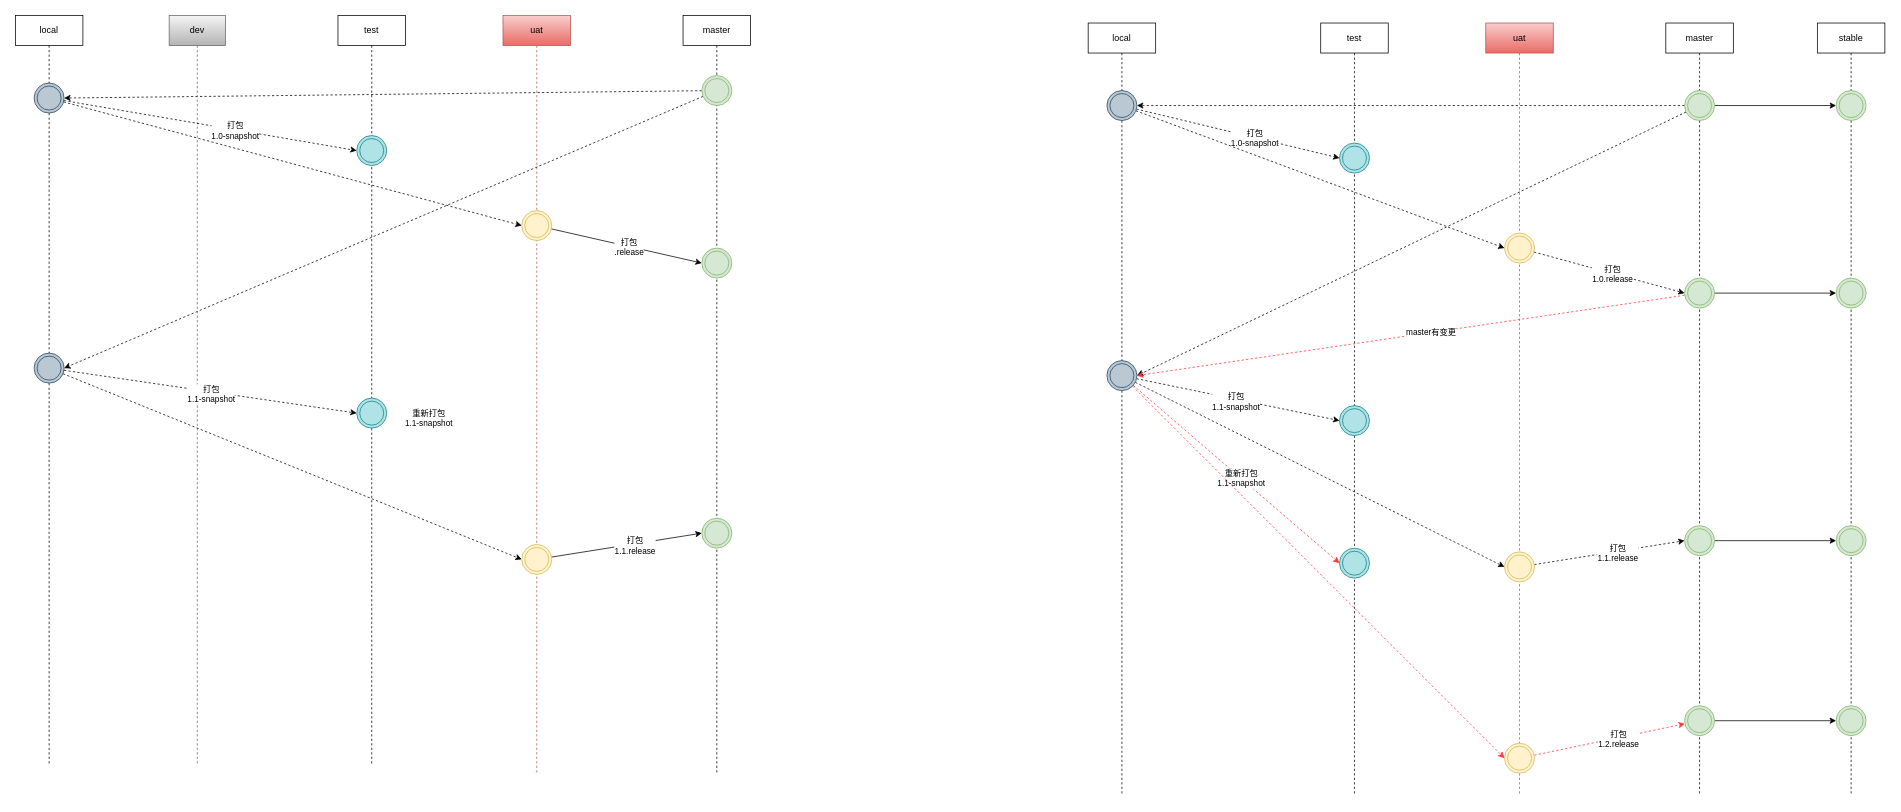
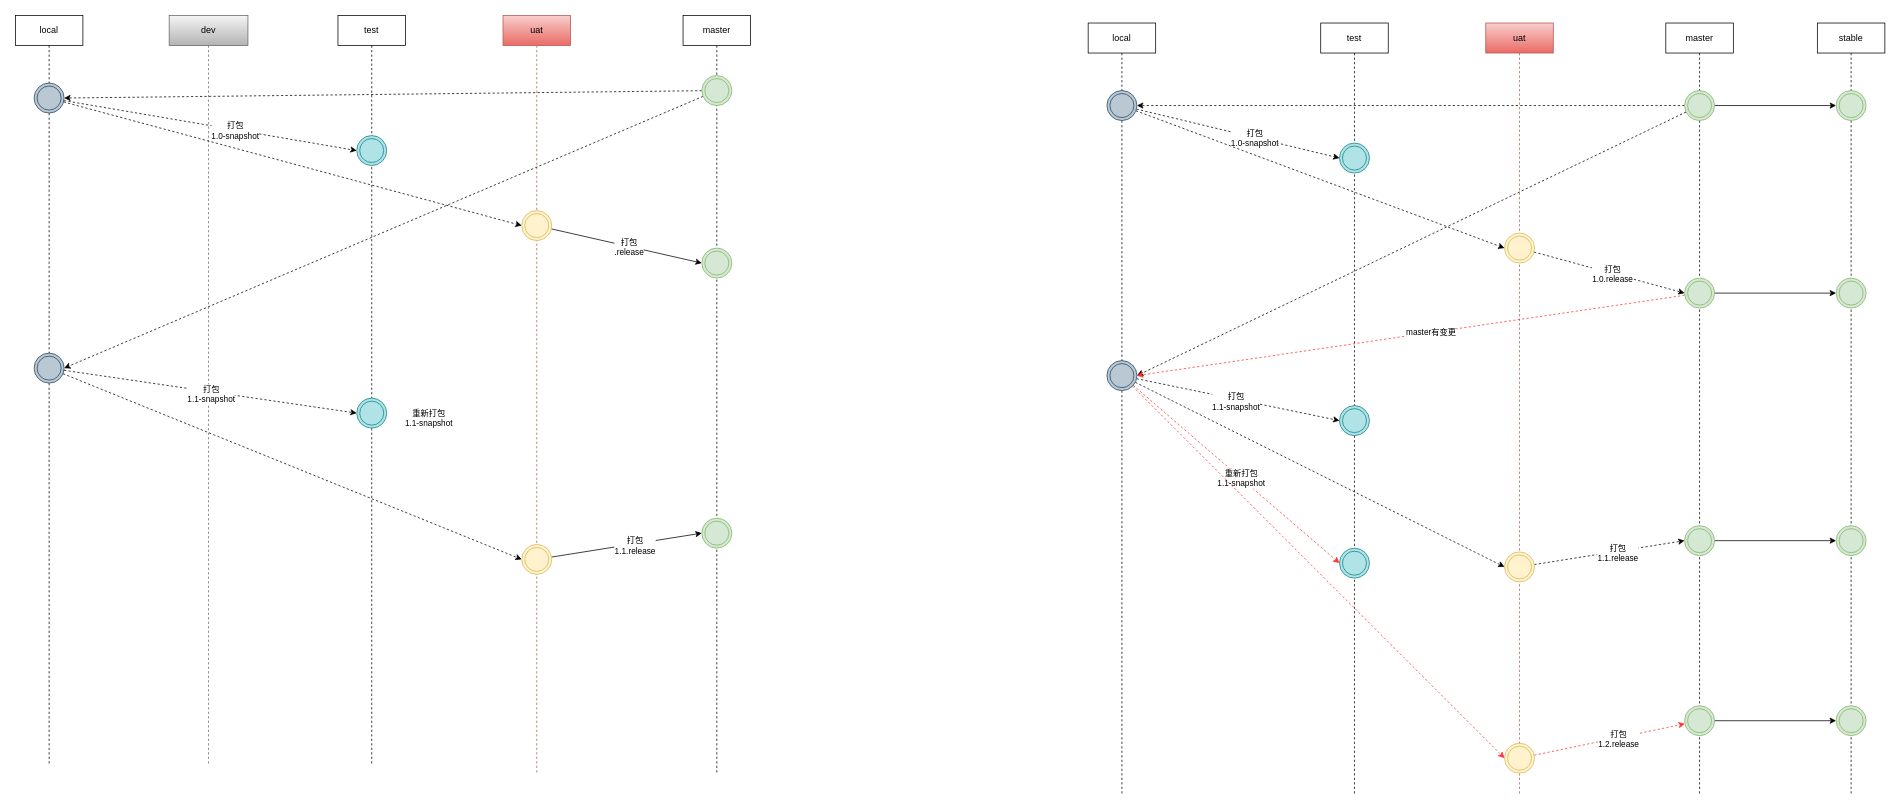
  <mxCell id="0" />
  <mxCell id="1" parent="0" />
  <mxCell id="2" value="test" style="shape=umlLifeline;perimeter=lifelinePerimeter;whiteSpace=wrap;html=1;container=1;dropTarget=0;collapsible=0;recursiveResize=0;outlineConnect=0;portConstraint=eastwest;newEdgeStyle={&quot;edgeStyle&quot;:&quot;elbowEdgeStyle&quot;,&quot;elbow&quot;:&quot;vertical&quot;,&quot;curved&quot;:0,&quot;rounded&quot;:0};" vertex="1" parent="1"><mxGeometry x="450" width="90" height="1000" as="geometry" y="20" /></mxCell>
  <mxCell id="3" value="uat" style="shape=umlLifeline;perimeter=lifelinePerimeter;whiteSpace=wrap;html=1;container=1;dropTarget=0;collapsible=0;recursiveResize=0;outlineConnect=0;portConstraint=eastwest;newEdgeStyle={&quot;edgeStyle&quot;:&quot;elbowEdgeStyle&quot;,&quot;elbow&quot;:&quot;vertical&quot;,&quot;curved&quot;:0,&quot;rounded&quot;:0};fillColor=#f8cecc;gradientColor=#ea6b66;strokeColor=#b85450;" vertex="1" parent="1"><mxGeometry x="670" width="90" height="1010" as="geometry" y="20" /></mxCell>
  <mxCell id="4" value="master" style="shape=umlLifeline;perimeter=lifelinePerimeter;whiteSpace=wrap;html=1;container=1;dropTarget=0;collapsible=0;recursiveResize=0;outlineConnect=0;portConstraint=eastwest;newEdgeStyle={&quot;edgeStyle&quot;:&quot;elbowEdgeStyle&quot;,&quot;elbow&quot;:&quot;vertical&quot;,&quot;curved&quot;:0,&quot;rounded&quot;:0};" vertex="1" parent="1"><mxGeometry x="910" width="90" height="1010" as="geometry" y="20" /></mxCell>
  <mxCell id="5" value="" style="ellipse;shape=doubleEllipse;whiteSpace=wrap;html=1;aspect=fixed;fillColor=#b0e3e6;strokeColor=#0e8088;" vertex="1" parent="1"><mxGeometry x="475" y="180" width="40" height="40" as="geometry" /></mxCell>
  <mxCell id="6" style="rounded=0;orthogonalLoop=1;jettySize=auto;html=1;entryX=0;entryY=0.5;entryDx=0;entryDy=0;" edge="1" parent="1" source="8" target="23"><mxGeometry relative="1" as="geometry" /></mxCell>
  <mxCell id="7" value="打包&lt;br&gt;.release" style="edgeLabel;html=1;align=center;verticalAlign=middle;resizable=0;points=[];" vertex="1" connectable="0" parent="6"><mxGeometry x="0.034" y="-1" relative="1" as="geometry"><mxPoint as="offset" /></mxGeometry></mxCell>
  <mxCell id="8" value="" style="ellipse;shape=doubleEllipse;whiteSpace=wrap;html=1;aspect=fixed;fillColor=#fff2cc;strokeColor=#d6b656;" vertex="1" parent="1"><mxGeometry x="695" y="280" width="40" height="40" as="geometry" /></mxCell>
  <mxCell id="9" style="rounded=0;orthogonalLoop=1;jettySize=auto;html=1;entryX=1;entryY=0.5;entryDx=0;entryDy=0;dashed=1;" edge="1" parent="1" source="11" target="18"><mxGeometry relative="1" as="geometry"><mxPoint x="290" y="130" as="targetPoint" /></mxGeometry></mxCell>
  <mxCell id="10" style="rounded=0;orthogonalLoop=1;jettySize=auto;html=1;entryX=1;entryY=0.5;entryDx=0;entryDy=0;dashed=1;" edge="1" parent="1" source="11" target="22"><mxGeometry relative="1" as="geometry"><mxPoint x="290" y="300" as="targetPoint" /></mxGeometry></mxCell>
  <mxCell id="11" value="" style="ellipse;shape=doubleEllipse;whiteSpace=wrap;html=1;aspect=fixed;fillColor=#d5e8d4;strokeColor=#82b366;" vertex="1" parent="1"><mxGeometry x="935" y="100" width="40" height="40" as="geometry" /></mxCell>
- <mxCell id="12" value="dev" style="shape=umlLifeline;perimeter=lifelinePerimeter;whiteSpace=wrap;html=1;container=1;dropTarget=0;collapsible=0;recursiveResize=0;outlineConnect=0;portConstraint=eastwest;newEdgeStyle={&quot;edgeStyle&quot;:&quot;elbowEdgeStyle&quot;,&quot;elbow&quot;:&quot;vertical&quot;,&quot;curved&quot;:0,&quot;rounded&quot;:0};fillColor=#f5f5f5;gradientColor=#b3b3b3;strokeColor=#666666;" vertex="1" parent="1"><mxGeometry x="225" y="20" width="75" height="1000" as="geometry" /></mxCell>
+ <mxCell id="12" value="dev" style="shape=umlLifeline;perimeter=lifelinePerimeter;whiteSpace=wrap;html=1;container=1;dropTarget=0;collapsible=0;recursiveResize=0;outlineConnect=0;portConstraint=eastwest;newEdgeStyle={&quot;edgeStyle&quot;:&quot;elbowEdgeStyle&quot;,&quot;elbow&quot;:&quot;vertical&quot;,&quot;curved&quot;:0,&quot;rounded&quot;:0};fillColor=#f5f5f5;gradientColor=#b3b3b3;strokeColor=#666666;" vertex="1" parent="1"><mxGeometry x="225" width="105" height="1000" as="geometry" y="20" /></mxCell>
  <mxCell id="13" value="" style="ellipse;shape=doubleEllipse;whiteSpace=wrap;html=1;aspect=fixed;fillColor=#b0e3e6;strokeColor=#0e8088;" vertex="1" parent="1"><mxGeometry x="475" y="530" width="40" height="40" as="geometry" /></mxCell>
  <mxCell id="14" value="local" style="shape=umlLifeline;perimeter=lifelinePerimeter;whiteSpace=wrap;html=1;container=1;dropTarget=0;collapsible=0;recursiveResize=0;outlineConnect=0;portConstraint=eastwest;newEdgeStyle={&quot;edgeStyle&quot;:&quot;elbowEdgeStyle&quot;,&quot;elbow&quot;:&quot;vertical&quot;,&quot;curved&quot;:0,&quot;rounded&quot;:0};" vertex="1" parent="1"><mxGeometry x="20" width="90" height="1000" as="geometry" y="20" /></mxCell>
  <mxCell id="15" style="rounded=0;orthogonalLoop=1;jettySize=auto;html=1;dashed=1;entryX=0;entryY=0.5;entryDx=0;entryDy=0;" edge="1" parent="1" source="18" target="5"><mxGeometry relative="1" as="geometry"><mxPoint x="251.073" y="193.537" as="targetPoint" /></mxGeometry></mxCell>
  <mxCell id="16" value="打包&lt;br style=&quot;border-color: var(--border-color);&quot;&gt;1.0-snapshot" style="edgeLabel;html=1;align=center;verticalAlign=middle;resizable=0;points=[];" vertex="1" connectable="0" parent="15"><mxGeometry x="0.166" y="-1" relative="1" as="geometry"><mxPoint as="offset" /></mxGeometry></mxCell>
  <mxCell id="17" style="rounded=0;orthogonalLoop=1;jettySize=auto;html=1;entryX=0;entryY=0.5;entryDx=0;entryDy=0;dashed=1;" edge="1" parent="1" source="18" target="8"><mxGeometry relative="1" as="geometry" /></mxCell>
  <mxCell id="18" value="" style="ellipse;shape=doubleEllipse;whiteSpace=wrap;html=1;aspect=fixed;fillColor=#bac8d3;strokeColor=#23445d;" vertex="1" parent="1"><mxGeometry x="45" y="110" width="40" height="40" as="geometry" /></mxCell>
  <mxCell id="19" style="rounded=0;orthogonalLoop=1;jettySize=auto;html=1;entryX=0;entryY=0.5;entryDx=0;entryDy=0;dashed=1;" edge="1" parent="1" source="22" target="13"><mxGeometry relative="1" as="geometry"><mxPoint x="250" y="580" as="targetPoint" /></mxGeometry></mxCell>
  <mxCell id="20" value="打包&lt;br&gt;1.1-snapshot" style="edgeLabel;html=1;align=center;verticalAlign=middle;resizable=0;points=[];" vertex="1" connectable="0" parent="19"><mxGeometry x="0.059" y="-1" relative="1" as="geometry"><mxPoint x="-11" as="offset" /></mxGeometry></mxCell>
  <mxCell id="21" style="rounded=0;orthogonalLoop=1;jettySize=auto;html=1;entryX=0;entryY=0.5;entryDx=0;entryDy=0;dashed=1;" edge="1" parent="1" source="22" target="26"><mxGeometry relative="1" as="geometry" /></mxCell>
  <mxCell id="22" value="" style="ellipse;shape=doubleEllipse;whiteSpace=wrap;html=1;aspect=fixed;fillColor=#bac8d3;strokeColor=#23445d;" vertex="1" parent="1"><mxGeometry x="45" y="470" width="40" height="40" as="geometry" /></mxCell>
  <mxCell id="23" value="" style="ellipse;shape=doubleEllipse;whiteSpace=wrap;html=1;aspect=fixed;fillColor=#d5e8d4;strokeColor=#82b366;" vertex="1" parent="1"><mxGeometry x="935" y="330" width="40" height="40" as="geometry" /></mxCell>
  <mxCell id="24" style="rounded=0;orthogonalLoop=1;jettySize=auto;html=1;entryX=0;entryY=0.5;entryDx=0;entryDy=0;" edge="1" parent="1" source="26" target="27"><mxGeometry relative="1" as="geometry" /></mxCell>
  <mxCell id="25" value="打包&lt;br style=&quot;border-color: var(--border-color);&quot;&gt;1.1.release" style="edgeLabel;html=1;align=center;verticalAlign=middle;resizable=0;points=[];" vertex="1" connectable="0" parent="24"><mxGeometry x="0.095" y="-2" relative="1" as="geometry"><mxPoint x="1" as="offset" /></mxGeometry></mxCell>
  <mxCell id="26" value="" style="ellipse;shape=doubleEllipse;whiteSpace=wrap;html=1;aspect=fixed;fillColor=#fff2cc;strokeColor=#d6b656;" vertex="1" parent="1"><mxGeometry x="695" y="725" width="40" height="40" as="geometry" /></mxCell>
  <mxCell id="27" value="" style="ellipse;shape=doubleEllipse;whiteSpace=wrap;html=1;aspect=fixed;fillColor=#d5e8d4;strokeColor=#82b366;" vertex="1" parent="1"><mxGeometry x="935" y="690" width="40" height="40" as="geometry" /></mxCell>
  <mxCell id="28" value="test" style="shape=umlLifeline;perimeter=lifelinePerimeter;whiteSpace=wrap;html=1;container=1;dropTarget=0;collapsible=0;recursiveResize=0;outlineConnect=0;portConstraint=eastwest;newEdgeStyle={&quot;edgeStyle&quot;:&quot;elbowEdgeStyle&quot;,&quot;elbow&quot;:&quot;vertical&quot;,&quot;curved&quot;:0,&quot;rounded&quot;:0};" vertex="1" parent="1"><mxGeometry x="1760" y="30" width="90" height="1030" as="geometry" /></mxCell>
  <mxCell id="29" value="uat" style="shape=umlLifeline;perimeter=lifelinePerimeter;whiteSpace=wrap;html=1;container=1;dropTarget=0;collapsible=0;recursiveResize=0;outlineConnect=0;portConstraint=eastwest;newEdgeStyle={&quot;edgeStyle&quot;:&quot;elbowEdgeStyle&quot;,&quot;elbow&quot;:&quot;vertical&quot;,&quot;curved&quot;:0,&quot;rounded&quot;:0};fillColor=#f8cecc;gradientColor=#ea6b66;strokeColor=#b85450;" vertex="1" parent="1"><mxGeometry x="1980" y="30" width="90" height="1030" as="geometry" /></mxCell>
  <mxCell id="30" value="master" style="shape=umlLifeline;perimeter=lifelinePerimeter;whiteSpace=wrap;html=1;container=1;dropTarget=0;collapsible=0;recursiveResize=0;outlineConnect=0;portConstraint=eastwest;newEdgeStyle={&quot;edgeStyle&quot;:&quot;elbowEdgeStyle&quot;,&quot;elbow&quot;:&quot;vertical&quot;,&quot;curved&quot;:0,&quot;rounded&quot;:0};" vertex="1" parent="1"><mxGeometry x="2220" y="30" width="90" height="1030" as="geometry" /></mxCell>
  <mxCell id="31" value="" style="ellipse;shape=doubleEllipse;whiteSpace=wrap;html=1;aspect=fixed;fillColor=#b0e3e6;strokeColor=#0e8088;" vertex="1" parent="1"><mxGeometry x="1785" y="190" width="40" height="40" as="geometry" /></mxCell>
  <mxCell id="32" style="rounded=0;orthogonalLoop=1;jettySize=auto;html=1;entryX=0;entryY=0.5;entryDx=0;entryDy=0;dashed=1;" edge="1" parent="1" source="34" target="55"><mxGeometry relative="1" as="geometry" /></mxCell>
  <mxCell id="33" value="打包&lt;br&gt;1.0.release" style="edgeLabel;html=1;align=center;verticalAlign=middle;resizable=0;points=[];" vertex="1" connectable="0" parent="32"><mxGeometry x="0.034" y="-1" relative="1" as="geometry"><mxPoint as="offset" /></mxGeometry></mxCell>
  <mxCell id="34" value="" style="ellipse;shape=doubleEllipse;whiteSpace=wrap;html=1;aspect=fixed;fillColor=#fff2cc;strokeColor=#d6b656;" vertex="1" parent="1"><mxGeometry x="2005" y="310" width="40" height="40" as="geometry" /></mxCell>
  <mxCell id="35" style="rounded=0;orthogonalLoop=1;jettySize=auto;html=1;entryX=1;entryY=0.5;entryDx=0;entryDy=0;dashed=1;" edge="1" parent="1" source="38" target="44"><mxGeometry relative="1" as="geometry"><mxPoint x="1600" y="140" as="targetPoint" /></mxGeometry></mxCell>
  <mxCell id="36" style="rounded=0;orthogonalLoop=1;jettySize=auto;html=1;entryX=1;entryY=0.5;entryDx=0;entryDy=0;dashed=1;" edge="1" parent="1" source="38" target="51"><mxGeometry relative="1" as="geometry"><mxPoint x="1600" y="310" as="targetPoint" /></mxGeometry></mxCell>
  <mxCell id="37" style="edgeStyle=orthogonalEdgeStyle;rounded=0;orthogonalLoop=1;jettySize=auto;html=1;" edge="1" parent="1" source="38" target="69"><mxGeometry relative="1" as="geometry" /></mxCell>
  <mxCell id="38" value="" style="ellipse;shape=doubleEllipse;whiteSpace=wrap;html=1;aspect=fixed;fillColor=#d5e8d4;strokeColor=#82b366;" vertex="1" parent="1"><mxGeometry x="2245" y="120" width="40" height="40" as="geometry" /></mxCell>
  <mxCell id="39" value="" style="ellipse;shape=doubleEllipse;whiteSpace=wrap;html=1;aspect=fixed;fillColor=#b0e3e6;strokeColor=#0e8088;" vertex="1" parent="1"><mxGeometry x="1785" y="540" width="40" height="40" as="geometry" /></mxCell>
  <mxCell id="40" value="local" style="shape=umlLifeline;perimeter=lifelinePerimeter;whiteSpace=wrap;html=1;container=1;dropTarget=0;collapsible=0;recursiveResize=0;outlineConnect=0;portConstraint=eastwest;newEdgeStyle={&quot;edgeStyle&quot;:&quot;elbowEdgeStyle&quot;,&quot;elbow&quot;:&quot;vertical&quot;,&quot;curved&quot;:0,&quot;rounded&quot;:0};" vertex="1" parent="1"><mxGeometry x="1450" y="30" width="90" height="1030" as="geometry" /></mxCell>
  <mxCell id="41" style="rounded=0;orthogonalLoop=1;jettySize=auto;html=1;dashed=1;entryX=0;entryY=0.5;entryDx=0;entryDy=0;" edge="1" parent="1" source="44" target="31"><mxGeometry relative="1" as="geometry"><mxPoint x="1561.073" y="203.537" as="targetPoint" /></mxGeometry></mxCell>
  <mxCell id="42" value="打包&lt;br style=&quot;border-color: var(--border-color);&quot;&gt;1.0-snapshot" style="edgeLabel;html=1;align=center;verticalAlign=middle;resizable=0;points=[];" vertex="1" connectable="0" parent="41"><mxGeometry x="0.166" y="-1" relative="1" as="geometry"><mxPoint as="offset" /></mxGeometry></mxCell>
  <mxCell id="43" style="rounded=0;orthogonalLoop=1;jettySize=auto;html=1;entryX=0;entryY=0.5;entryDx=0;entryDy=0;dashed=1;" edge="1" parent="1" source="44" target="34"><mxGeometry relative="1" as="geometry" /></mxCell>
  <mxCell id="44" value="" style="ellipse;shape=doubleEllipse;whiteSpace=wrap;html=1;aspect=fixed;fillColor=#bac8d3;strokeColor=#23445d;" vertex="1" parent="1"><mxGeometry x="1475" y="120" width="40" height="40" as="geometry" /></mxCell>
  <mxCell id="45" style="rounded=0;orthogonalLoop=1;jettySize=auto;html=1;entryX=0;entryY=0.5;entryDx=0;entryDy=0;dashed=1;" edge="1" parent="1" source="51" target="39"><mxGeometry relative="1" as="geometry"><mxPoint x="1560" y="590" as="targetPoint" /></mxGeometry></mxCell>
  <mxCell id="46" value="打包&lt;br&gt;1.1-snapshot" style="edgeLabel;html=1;align=center;verticalAlign=middle;resizable=0;points=[];" vertex="1" connectable="0" parent="45"><mxGeometry x="0.059" y="-1" relative="1" as="geometry"><mxPoint x="-11" as="offset" /></mxGeometry></mxCell>
  <mxCell id="47" style="rounded=0;orthogonalLoop=1;jettySize=auto;html=1;entryX=0;entryY=0.5;entryDx=0;entryDy=0;dashed=1;" edge="1" parent="1" source="51" target="58"><mxGeometry relative="1" as="geometry" /></mxCell>
  <mxCell id="48" style="rounded=0;orthogonalLoop=1;jettySize=auto;html=1;entryX=0;entryY=0.5;entryDx=0;entryDy=0;strokeColor=#FF3333;dashed=1;" edge="1" parent="1" source="51" target="61"><mxGeometry relative="1" as="geometry" /></mxCell>
  <mxCell id="49" value="重新打包&lt;br style=&quot;border-color: var(--border-color);&quot;&gt;1.1-snapshot" style="edgeLabel;html=1;align=center;verticalAlign=middle;resizable=0;points=[];" vertex="1" connectable="0" parent="48"><mxGeometry x="0.044" relative="1" as="geometry"><mxPoint as="offset" /></mxGeometry></mxCell>
  <mxCell id="50" style="rounded=0;orthogonalLoop=1;jettySize=auto;html=1;entryX=0;entryY=0.5;entryDx=0;entryDy=0;dashed=1;strokeColor=#FF3333;" edge="1" parent="1" source="51" target="64"><mxGeometry relative="1" as="geometry" /></mxCell>
  <mxCell id="51" value="" style="ellipse;shape=doubleEllipse;whiteSpace=wrap;html=1;aspect=fixed;fillColor=#bac8d3;strokeColor=#23445d;" vertex="1" parent="1"><mxGeometry x="1475" y="480" width="40" height="40" as="geometry" /></mxCell>
  <mxCell id="52" style="rounded=0;orthogonalLoop=1;jettySize=auto;html=1;entryX=1;entryY=0.5;entryDx=0;entryDy=0;dashed=1;fillColor=#f8cecc;gradientColor=#ea6b66;strokeColor=#FF3333;strokeWidth=1;" edge="1" parent="1" source="55" target="51"><mxGeometry relative="1" as="geometry" /></mxCell>
  <mxCell id="53" value="master有变更" style="edgeLabel;html=1;align=center;verticalAlign=middle;resizable=0;points=[];" vertex="1" connectable="0" parent="52"><mxGeometry x="-0.074" relative="1" as="geometry"><mxPoint as="offset" /></mxGeometry></mxCell>
  <mxCell id="54" style="edgeStyle=orthogonalEdgeStyle;rounded=0;orthogonalLoop=1;jettySize=auto;html=1;" edge="1" parent="1" source="55" target="70"><mxGeometry relative="1" as="geometry" /></mxCell>
  <mxCell id="55" value="" style="ellipse;shape=doubleEllipse;whiteSpace=wrap;html=1;aspect=fixed;fillColor=#d5e8d4;strokeColor=#82b366;" vertex="1" parent="1"><mxGeometry x="2245" y="370" width="40" height="40" as="geometry" /></mxCell>
  <mxCell id="56" style="rounded=0;orthogonalLoop=1;jettySize=auto;html=1;entryX=0;entryY=0.5;entryDx=0;entryDy=0;dashed=1;" edge="1" parent="1" source="58" target="60"><mxGeometry relative="1" as="geometry" /></mxCell>
  <mxCell id="57" value="打包&lt;br style=&quot;border-color: var(--border-color);&quot;&gt;1.1.release" style="edgeLabel;html=1;align=center;verticalAlign=middle;resizable=0;points=[];" vertex="1" connectable="0" parent="56"><mxGeometry x="0.095" y="-2" relative="1" as="geometry"><mxPoint x="1" as="offset" /></mxGeometry></mxCell>
  <mxCell id="58" value="" style="ellipse;shape=doubleEllipse;whiteSpace=wrap;html=1;aspect=fixed;fillColor=#fff2cc;strokeColor=#d6b656;" vertex="1" parent="1"><mxGeometry x="2005" y="735" width="40" height="40" as="geometry" /></mxCell>
  <mxCell id="59" style="edgeStyle=orthogonalEdgeStyle;rounded=0;orthogonalLoop=1;jettySize=auto;html=1;" edge="1" parent="1" source="60" target="71"><mxGeometry relative="1" as="geometry" /></mxCell>
  <mxCell id="60" value="" style="ellipse;shape=doubleEllipse;whiteSpace=wrap;html=1;aspect=fixed;fillColor=#d5e8d4;strokeColor=#82b366;" vertex="1" parent="1"><mxGeometry x="2245" y="700" width="40" height="40" as="geometry" /></mxCell>
  <mxCell id="61" value="" style="ellipse;shape=doubleEllipse;whiteSpace=wrap;html=1;aspect=fixed;fillColor=#b0e3e6;strokeColor=#0e8088;" vertex="1" parent="1"><mxGeometry x="1785" y="730" width="40" height="40" as="geometry" /></mxCell>
  <mxCell id="62" style="rounded=0;orthogonalLoop=1;jettySize=auto;html=1;strokeColor=#FF3333;dashed=1;" edge="1" parent="1" source="64" target="66"><mxGeometry relative="1" as="geometry" /></mxCell>
  <mxCell id="63" value="打包&lt;br style=&quot;border-color: var(--border-color);&quot;&gt;1.2.release" style="edgeLabel;html=1;align=center;verticalAlign=middle;resizable=0;points=[];" vertex="1" connectable="0" parent="62"><mxGeometry x="0.11" y="-2" relative="1" as="geometry"><mxPoint as="offset" /></mxGeometry></mxCell>
  <mxCell id="64" value="" style="ellipse;shape=doubleEllipse;whiteSpace=wrap;html=1;aspect=fixed;fillColor=#fff2cc;strokeColor=#d6b656;" vertex="1" parent="1"><mxGeometry x="2005" y="990" width="40" height="40" as="geometry" /></mxCell>
  <mxCell id="65" style="edgeStyle=orthogonalEdgeStyle;rounded=0;orthogonalLoop=1;jettySize=auto;html=1;entryX=0;entryY=0.5;entryDx=0;entryDy=0;" edge="1" parent="1" source="66" target="72"><mxGeometry relative="1" as="geometry" /></mxCell>
  <mxCell id="66" value="" style="ellipse;shape=doubleEllipse;whiteSpace=wrap;html=1;aspect=fixed;fillColor=#d5e8d4;strokeColor=#82b366;" vertex="1" parent="1"><mxGeometry x="2245" y="940" width="40" height="40" as="geometry" /></mxCell>
  <mxCell id="67" value="重新打包&lt;br&gt;1.1-snapshot" style="edgeLabel;html=1;align=center;verticalAlign=middle;resizable=0;points=[];" vertex="1" connectable="0" parent="1"><mxGeometry x="580.004" y="550.002" as="geometry"><mxPoint x="-10" y="6" as="offset" /></mxGeometry></mxCell>
  <mxCell id="68" value="stable" style="shape=umlLifeline;perimeter=lifelinePerimeter;whiteSpace=wrap;html=1;container=1;dropTarget=0;collapsible=0;recursiveResize=0;outlineConnect=0;portConstraint=eastwest;newEdgeStyle={&quot;edgeStyle&quot;:&quot;elbowEdgeStyle&quot;,&quot;elbow&quot;:&quot;vertical&quot;,&quot;curved&quot;:0,&quot;rounded&quot;:0};" vertex="1" parent="1"><mxGeometry x="2422" y="30" width="90" height="1030" as="geometry" /></mxCell>
  <mxCell id="69" value="" style="ellipse;shape=doubleEllipse;whiteSpace=wrap;html=1;aspect=fixed;fillColor=#d5e8d4;strokeColor=#82b366;" vertex="1" parent="1"><mxGeometry x="2447" y="120" width="40" height="40" as="geometry" /></mxCell>
  <mxCell id="70" value="" style="ellipse;shape=doubleEllipse;whiteSpace=wrap;html=1;aspect=fixed;fillColor=#d5e8d4;strokeColor=#82b366;" vertex="1" parent="1"><mxGeometry x="2447" y="370" width="40" height="40" as="geometry" /></mxCell>
  <mxCell id="71" value="" style="ellipse;shape=doubleEllipse;whiteSpace=wrap;html=1;aspect=fixed;fillColor=#d5e8d4;strokeColor=#82b366;" vertex="1" parent="1"><mxGeometry x="2447" y="700" width="40" height="40" as="geometry" /></mxCell>
  <mxCell id="72" value="" style="ellipse;shape=doubleEllipse;whiteSpace=wrap;html=1;aspect=fixed;fillColor=#d5e8d4;strokeColor=#82b366;" vertex="1" parent="1"><mxGeometry x="2447" y="940" width="40" height="40" as="geometry" /></mxCell>
